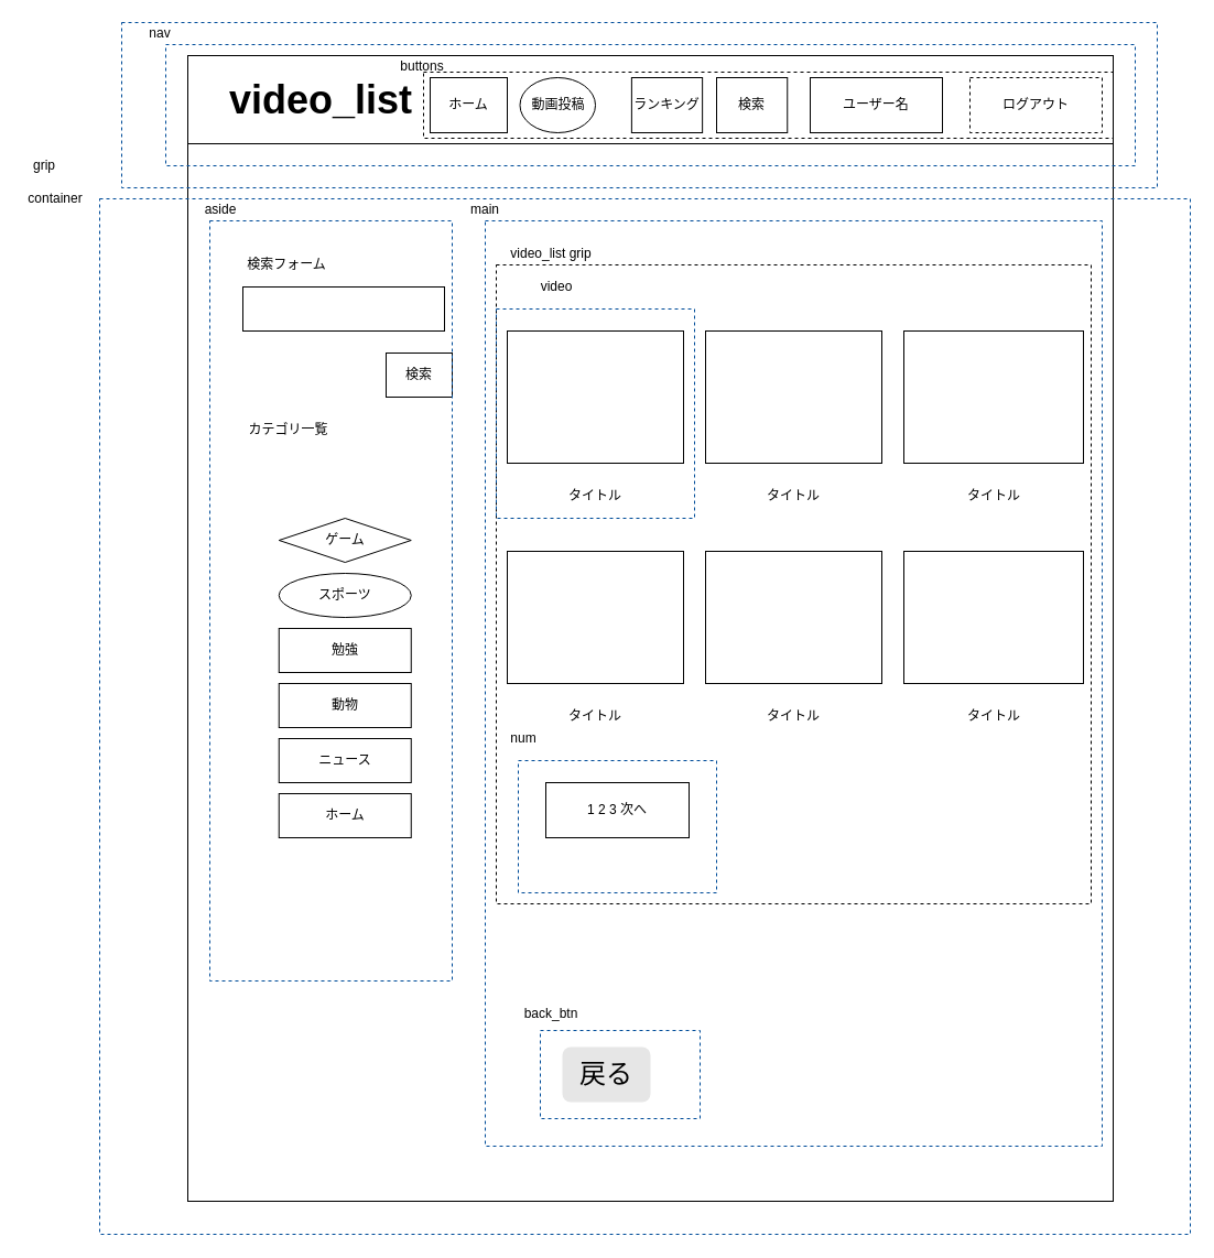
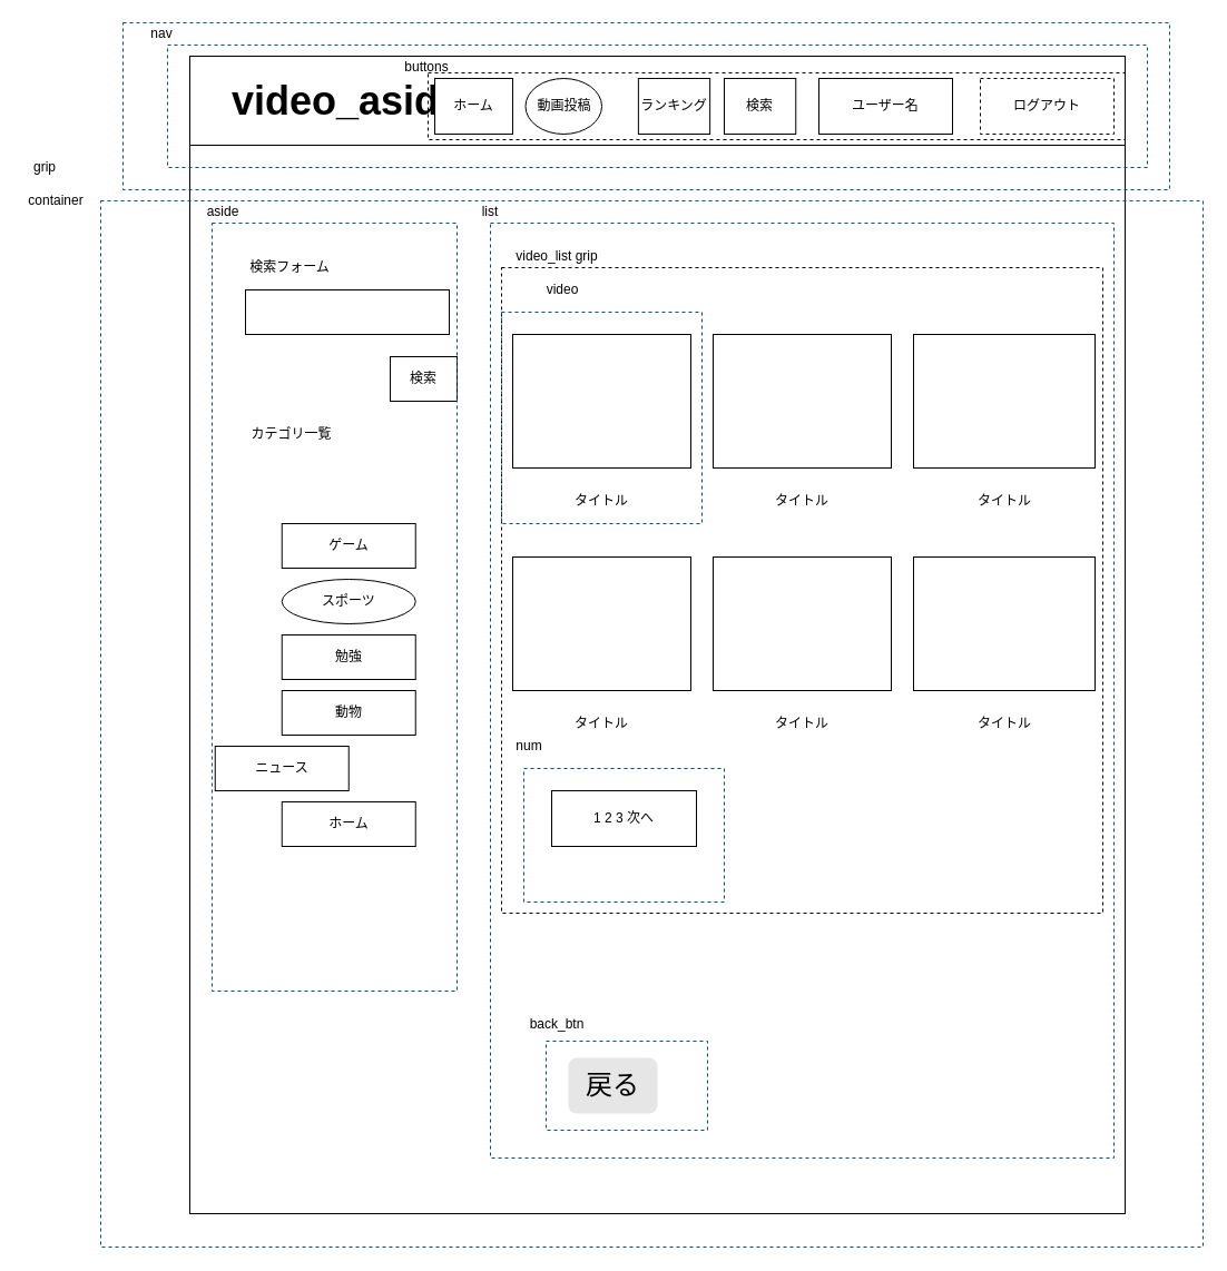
  <mxCell id="0" />
  <mxCell id="1" parent="0" />
  <mxCell id="2" value="" style="rounded=0;whiteSpace=wrap;html=1;fillColor=none;" parent="1" vertex="1"><mxGeometry x="170" y="50" width="840" height="1040" as="geometry" /></mxCell>
  <mxCell id="3" value="" style="rounded=0;whiteSpace=wrap;html=1;fillColor=none;dashed=1;strokeColor=#004C99;" parent="1" vertex="1"><mxGeometry x="110" y="20" width="940" height="150" as="geometry" /></mxCell>
  <mxCell id="4" value="" style="rounded=0;whiteSpace=wrap;html=1;dashed=1;strokeColor=#004C99;fillColor=none;" parent="1" vertex="1"><mxGeometry x="90" y="180" width="990" height="940" as="geometry" /></mxCell>
  <mxCell id="5" value="" style="rounded=0;whiteSpace=wrap;html=1;fillColor=none;dashed=1;strokeColor=#004C99;" parent="1" vertex="1"><mxGeometry x="440" y="200" width="560" height="840" as="geometry" /></mxCell>
- <mxCell id="6" value="&lt;font style=&quot;font-size: 36px&quot;&gt;&lt;b&gt;　video_list&lt;/b&gt;&lt;/font&gt;" style="rounded=0;whiteSpace=wrap;html=1;align=left;" parent="1" vertex="1"><mxGeometry x="170" y="50" width="840" height="80" as="geometry" /></mxCell>
+ <mxCell id="6" value="&lt;font style=&quot;font-size: 36px&quot;&gt;&lt;b&gt;　video_aside&lt;/b&gt;&lt;/font&gt;" style="rounded=0;whiteSpace=wrap;html=1;align=left;" parent="1" vertex="1"><mxGeometry x="170" y="50" width="840" height="80" as="geometry" /></mxCell>
  <mxCell id="7" value="ユーザー名" style="rounded=0;whiteSpace=wrap;html=1;" parent="1" vertex="1"><mxGeometry x="735" y="70" width="120" height="50" as="geometry" /></mxCell>
  <mxCell id="8" value="ログアウト" style="rounded=0;whiteSpace=wrap;html=1;dashed=1;" parent="1" vertex="1"><mxGeometry x="880" y="70" width="120" height="50" as="geometry" /></mxCell>
  <mxCell id="9" value="" style="rounded=0;whiteSpace=wrap;html=1;" parent="1" vertex="1"><mxGeometry x="460" y="300" width="160" height="120" as="geometry" /></mxCell>
  <mxCell id="10" value="" style="rounded=0;whiteSpace=wrap;html=1;" parent="1" vertex="1"><mxGeometry x="640" y="300" width="160" height="120" as="geometry" /></mxCell>
  <mxCell id="11" value="" style="rounded=0;whiteSpace=wrap;html=1;" parent="1" vertex="1"><mxGeometry x="820" y="300" width="163" height="120" as="geometry" /></mxCell>
  <mxCell id="12" value="タイトル" style="text;html=1;strokeColor=none;fillColor=none;align=center;verticalAlign=middle;whiteSpace=wrap;rounded=0;" parent="1" vertex="1"><mxGeometry x="480" y="430" width="120" height="40" as="geometry" /></mxCell>
  <mxCell id="13" value="タイトル" style="text;html=1;strokeColor=none;fillColor=none;align=center;verticalAlign=middle;whiteSpace=wrap;rounded=0;" parent="1" vertex="1"><mxGeometry x="660" y="430" width="120" height="40" as="geometry" /></mxCell>
  <mxCell id="14" value="タイトル" style="text;html=1;strokeColor=none;fillColor=none;align=center;verticalAlign=middle;whiteSpace=wrap;rounded=0;" parent="1" vertex="1"><mxGeometry x="841.5" y="430" width="120" height="40" as="geometry" /></mxCell>
  <mxCell id="15" value="" style="rounded=0;whiteSpace=wrap;html=1;" parent="1" vertex="1"><mxGeometry x="460" y="500" width="160" height="120" as="geometry" /></mxCell>
  <mxCell id="16" value="" style="rounded=0;whiteSpace=wrap;html=1;" parent="1" vertex="1"><mxGeometry x="640" y="500" width="160" height="120" as="geometry" /></mxCell>
  <mxCell id="17" value="" style="rounded=0;whiteSpace=wrap;html=1;" parent="1" vertex="1"><mxGeometry x="820" y="500" width="163" height="120" as="geometry" /></mxCell>
  <mxCell id="18" value="タイトル" style="text;html=1;strokeColor=none;fillColor=none;align=center;verticalAlign=middle;whiteSpace=wrap;rounded=0;" parent="1" vertex="1"><mxGeometry x="480" y="630" width="120" height="40" as="geometry" /></mxCell>
  <mxCell id="19" value="タイトル" style="text;html=1;strokeColor=none;fillColor=none;align=center;verticalAlign=middle;whiteSpace=wrap;rounded=0;" parent="1" vertex="1"><mxGeometry x="660" y="630" width="120" height="40" as="geometry" /></mxCell>
  <mxCell id="20" value="タイトル" style="text;html=1;strokeColor=none;fillColor=none;align=center;verticalAlign=middle;whiteSpace=wrap;rounded=0;" parent="1" vertex="1"><mxGeometry x="841.5" y="630" width="120" height="40" as="geometry" /></mxCell>
  <mxCell id="21" value="" style="rounded=0;whiteSpace=wrap;html=1;" parent="1" vertex="1"><mxGeometry x="220" y="260" width="183" height="40" as="geometry" /></mxCell>
  <mxCell id="22" value="検索フォーム" style="text;html=1;strokeColor=none;fillColor=none;align=center;verticalAlign=middle;whiteSpace=wrap;rounded=0;" parent="1" vertex="1"><mxGeometry x="220" y="230" width="80" height="20" as="geometry" /></mxCell>
  <mxCell id="23" value="検索" style="rounded=0;whiteSpace=wrap;html=1;" parent="1" vertex="1"><mxGeometry x="350" y="320" width="60" height="40" as="geometry" /></mxCell>
  <mxCell id="24" value="1 2 3 次へ" style="text;html=1;fillColor=none;align=center;verticalAlign=middle;whiteSpace=wrap;rounded=0;strokeColor=#000000;" parent="1" vertex="1"><mxGeometry x="495" y="710" width="130" height="50" as="geometry" /></mxCell>
  <mxCell id="25" value="" style="rounded=0;whiteSpace=wrap;html=1;fillColor=none;dashed=1;strokeColor=#004C99;" parent="1" vertex="1"><mxGeometry x="190" y="200" width="220" height="690" as="geometry" /></mxCell>
  <mxCell id="26" value="" style="rounded=0;whiteSpace=wrap;html=1;dashed=1;strokeColor=#004C99;fillColor=none;" parent="1" vertex="1"><mxGeometry x="470" y="690" width="180" height="120" as="geometry" /></mxCell>
- <mxCell id="27" value="main" style="text;html=1;strokeColor=none;fillColor=none;align=center;verticalAlign=middle;whiteSpace=wrap;rounded=0;dashed=1;" parent="1" vertex="1"><mxGeometry x="420" y="180" width="40" height="20" as="geometry" /></mxCell>
+ <mxCell id="27" value="list" style="text;html=1;strokeColor=none;fillColor=none;align=center;verticalAlign=middle;whiteSpace=wrap;rounded=0;dashed=1;" parent="1" vertex="1"><mxGeometry x="420" y="180" width="40" height="20" as="geometry" /></mxCell>
  <mxCell id="28" value="aside" style="text;html=1;strokeColor=none;fillColor=none;align=center;verticalAlign=middle;whiteSpace=wrap;rounded=0;dashed=1;" parent="1" vertex="1"><mxGeometry x="180" y="180" width="40" height="20" as="geometry" /></mxCell>
  <mxCell id="29" value="num" style="text;html=1;strokeColor=none;fillColor=none;align=center;verticalAlign=middle;whiteSpace=wrap;rounded=0;dashed=1;" parent="1" vertex="1"><mxGeometry x="455" y="660" width="40" height="20" as="geometry" /></mxCell>
  <mxCell id="30" value="grip" style="text;html=1;strokeColor=none;fillColor=none;align=center;verticalAlign=middle;whiteSpace=wrap;rounded=0;dashed=1;" parent="1" vertex="1"><mxGeometry x="20" y="140" width="40" height="20" as="geometry" /></mxCell>
  <mxCell id="31" value="ホーム" style="rounded=0;whiteSpace=wrap;html=1;" parent="1" vertex="1"><mxGeometry x="390" y="70" width="70" height="50" as="geometry" /></mxCell>
  <mxCell id="32" value="動画投稿" style="ellipse;whiteSpace=wrap;html=1;" parent="1" vertex="1"><mxGeometry x="471.5" y="70" width="68.5" height="50" as="geometry" /></mxCell>
  <mxCell id="33" value="ランキング" style="rounded=0;whiteSpace=wrap;html=1;" parent="1" vertex="1"><mxGeometry x="572.88" y="70" width="64.25" height="50" as="geometry" /></mxCell>
  <mxCell id="34" value="検索" style="rounded=0;whiteSpace=wrap;html=1;" parent="1" vertex="1"><mxGeometry x="650" y="70" width="64.25" height="50" as="geometry" /></mxCell>
  <mxCell id="35" value="" style="rounded=0;whiteSpace=wrap;html=1;fillColor=none;dashed=1;strokeColor=#004C99;" parent="1" vertex="1"><mxGeometry x="150" y="40" width="880" height="110" as="geometry" /></mxCell>
  <mxCell id="36" value="nav" style="text;html=1;strokeColor=none;fillColor=none;align=center;verticalAlign=middle;whiteSpace=wrap;rounded=0;dashed=1;" parent="1" vertex="1"><mxGeometry x="60" y="20" width="170" height="20" as="geometry" /></mxCell>
  <mxCell id="37" value="" style="rounded=0;whiteSpace=wrap;html=1;dashed=1;strokeColor=#000000;fillColor=none;" parent="1" vertex="1"><mxGeometry x="384" y="65" width="626" height="60" as="geometry" /></mxCell>
  <mxCell id="38" value="buttons" style="text;html=1;strokeColor=none;fillColor=none;align=center;verticalAlign=middle;whiteSpace=wrap;rounded=0;dashed=1;" parent="1" vertex="1"><mxGeometry x="363" y="50" width="40" height="20" as="geometry" /></mxCell>
  <mxCell id="39" value="container" style="text;html=1;strokeColor=none;fillColor=none;align=center;verticalAlign=middle;whiteSpace=wrap;rounded=0;dashed=1;" parent="1" vertex="1"><mxGeometry x="30" y="170" width="40" height="20" as="geometry" /></mxCell>
  <mxCell id="40" value="" style="rounded=0;whiteSpace=wrap;html=1;dashed=1;strokeColor=#000000;fillColor=none;" parent="1" vertex="1"><mxGeometry x="450" y="240" width="540" height="580" as="geometry" /></mxCell>
  <mxCell id="41" value="video_list grip" style="text;html=1;strokeColor=none;fillColor=none;align=center;verticalAlign=middle;whiteSpace=wrap;rounded=0;dashed=1;" parent="1" vertex="1"><mxGeometry x="450" y="220" width="100" height="20" as="geometry" /></mxCell>
  <mxCell id="42" value="&lt;font style=&quot;font-size: 24px&quot;&gt;戻る&lt;/font&gt;" style="text;html=1;strokeColor=none;align=center;verticalAlign=middle;whiteSpace=wrap;rounded=1;dashed=1;fillColor=#E6E6E6;" parent="1" vertex="1"><mxGeometry x="510" y="950" width="80" height="50" as="geometry" /></mxCell>
  <mxCell id="43" value="" style="rounded=0;whiteSpace=wrap;html=1;dashed=1;strokeColor=#004C99;fillColor=none;" parent="1" vertex="1"><mxGeometry x="490" y="935" width="145" height="80" as="geometry" /></mxCell>
  <mxCell id="44" value="back_btn" style="text;html=1;strokeColor=none;fillColor=none;align=center;verticalAlign=middle;whiteSpace=wrap;rounded=0;dashed=1;" parent="1" vertex="1"><mxGeometry x="480" y="910" width="40" height="20" as="geometry" /></mxCell>
  <mxCell id="45" value="" style="rounded=0;whiteSpace=wrap;html=1;dashed=1;strokeColor=#004C99;fillColor=none;" parent="1" vertex="1"><mxGeometry x="450" y="280" width="180" height="190" as="geometry" /></mxCell>
  <mxCell id="46" value="video" style="text;html=1;strokeColor=none;fillColor=none;align=center;verticalAlign=middle;whiteSpace=wrap;rounded=0;dashed=1;" parent="1" vertex="1"><mxGeometry x="455" y="250" width="100" height="20" as="geometry" /></mxCell>
  <mxCell id="47" value="ホーム" style="rounded=0;whiteSpace=wrap;html=1;" vertex="1" parent="1"><mxGeometry x="252.75" y="720" width="120" height="40" as="geometry" /></mxCell>
  <mxCell id="48" value="動物" style="rounded=0;whiteSpace=wrap;html=1;" vertex="1" parent="1"><mxGeometry x="252.75" y="620" width="120" height="40" as="geometry" /></mxCell>
- <mxCell id="49" value="ゲーム" style="rhombus;whiteSpace=wrap;html=1;" vertex="1" parent="1"><mxGeometry x="252.75" y="470" width="120" height="40" as="geometry" /></mxCell>
+ <mxCell id="49" value="ゲーム" style="rounded=0;whiteSpace=wrap;html=1;" vertex="1" parent="1"><mxGeometry x="252.75" y="470" width="120" height="40" as="geometry" /></mxCell>
  <mxCell id="50" value="スポーツ" style="ellipse;whiteSpace=wrap;html=1;" vertex="1" parent="1"><mxGeometry x="252.75" y="520" width="120" height="40" as="geometry" /></mxCell>
  <mxCell id="51" value="勉強" style="rounded=0;whiteSpace=wrap;html=1;" vertex="1" parent="1"><mxGeometry x="252.75" y="570" width="120" height="40" as="geometry" /></mxCell>
  <mxCell id="52" value="カテゴリ一覧" style="text;html=1;strokeColor=none;fillColor=none;align=center;verticalAlign=middle;whiteSpace=wrap;rounded=0;" vertex="1" parent="1"><mxGeometry x="220" y="380" width="82.75" height="20" as="geometry" /></mxCell>
- <mxCell id="53" value="ニュース" style="rounded=0;whiteSpace=wrap;html=1;" vertex="1" parent="1"><mxGeometry x="252.75" y="670" width="120" height="40" as="geometry" /></mxCell>
+ <mxCell id="53" value="ニュース" style="rounded=0;whiteSpace=wrap;html=1;" vertex="1" parent="1"><mxGeometry x="192.75" y="670" width="120" height="40" as="geometry" /></mxCell>
